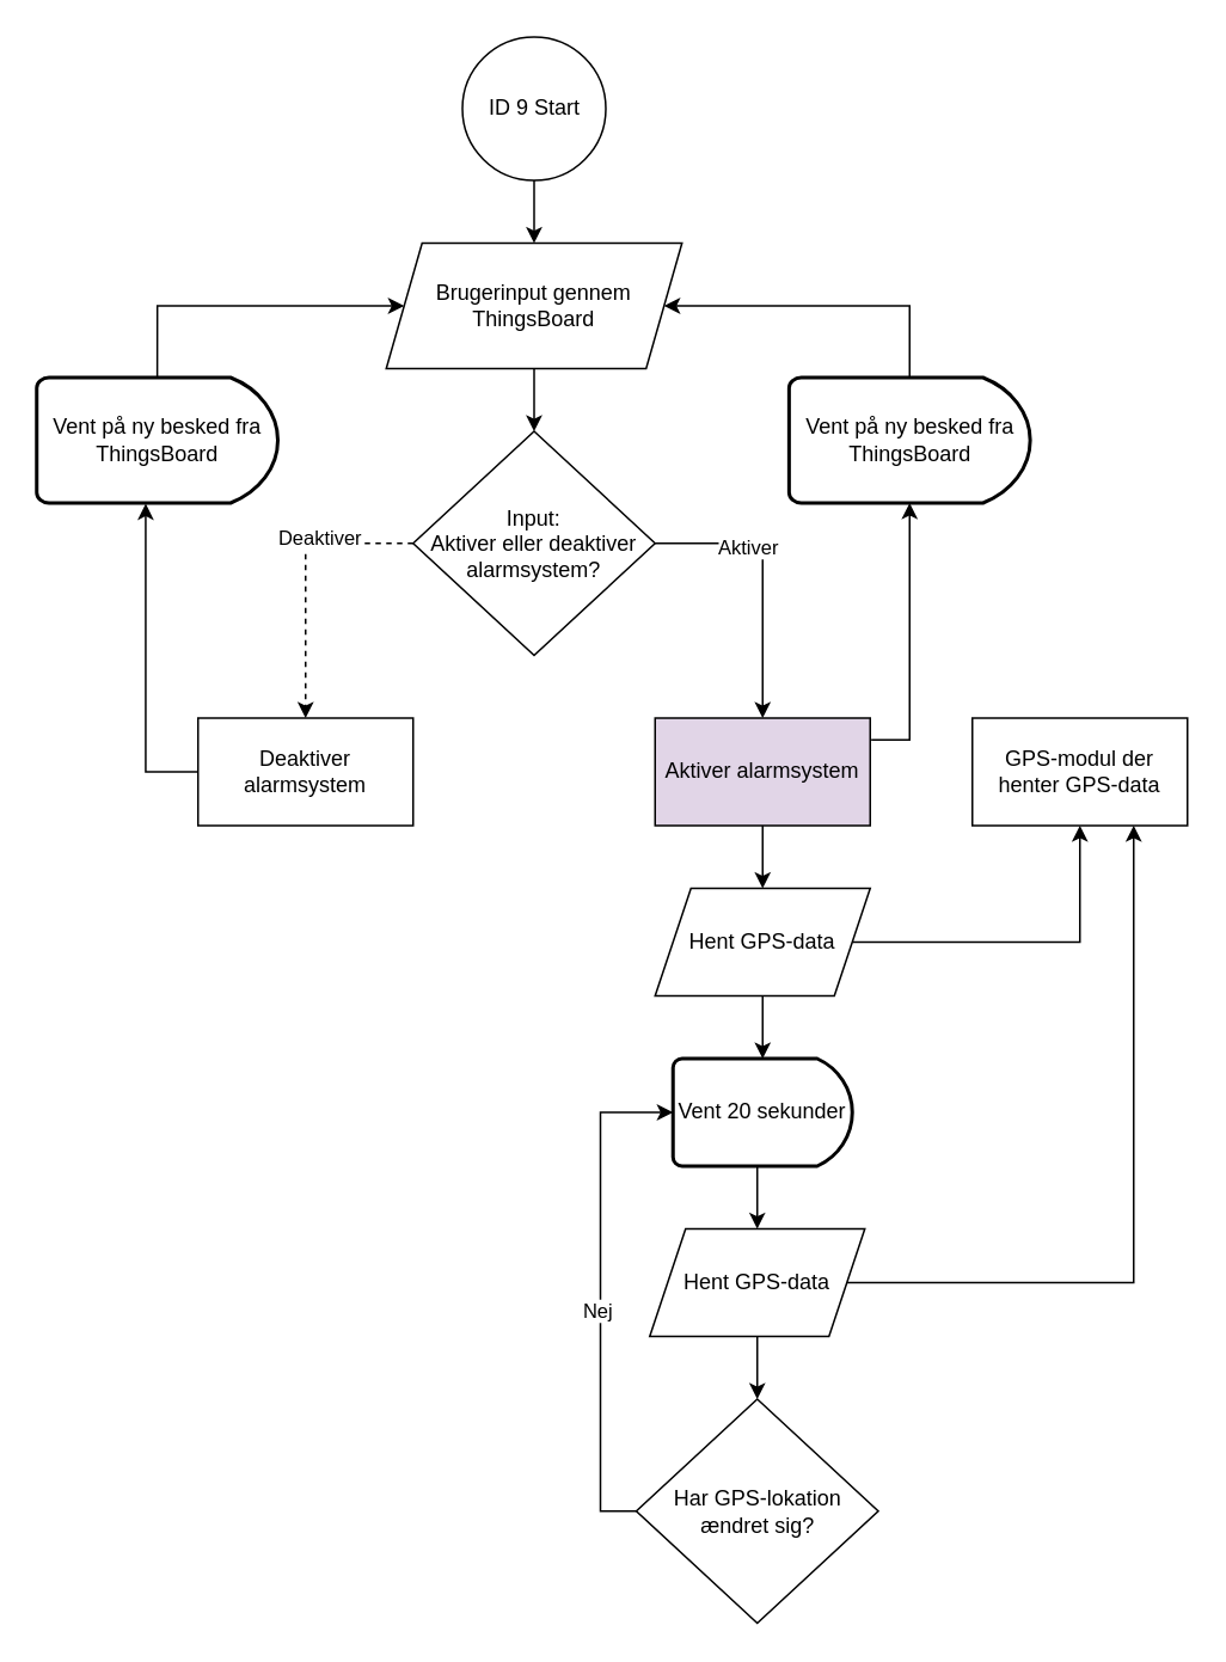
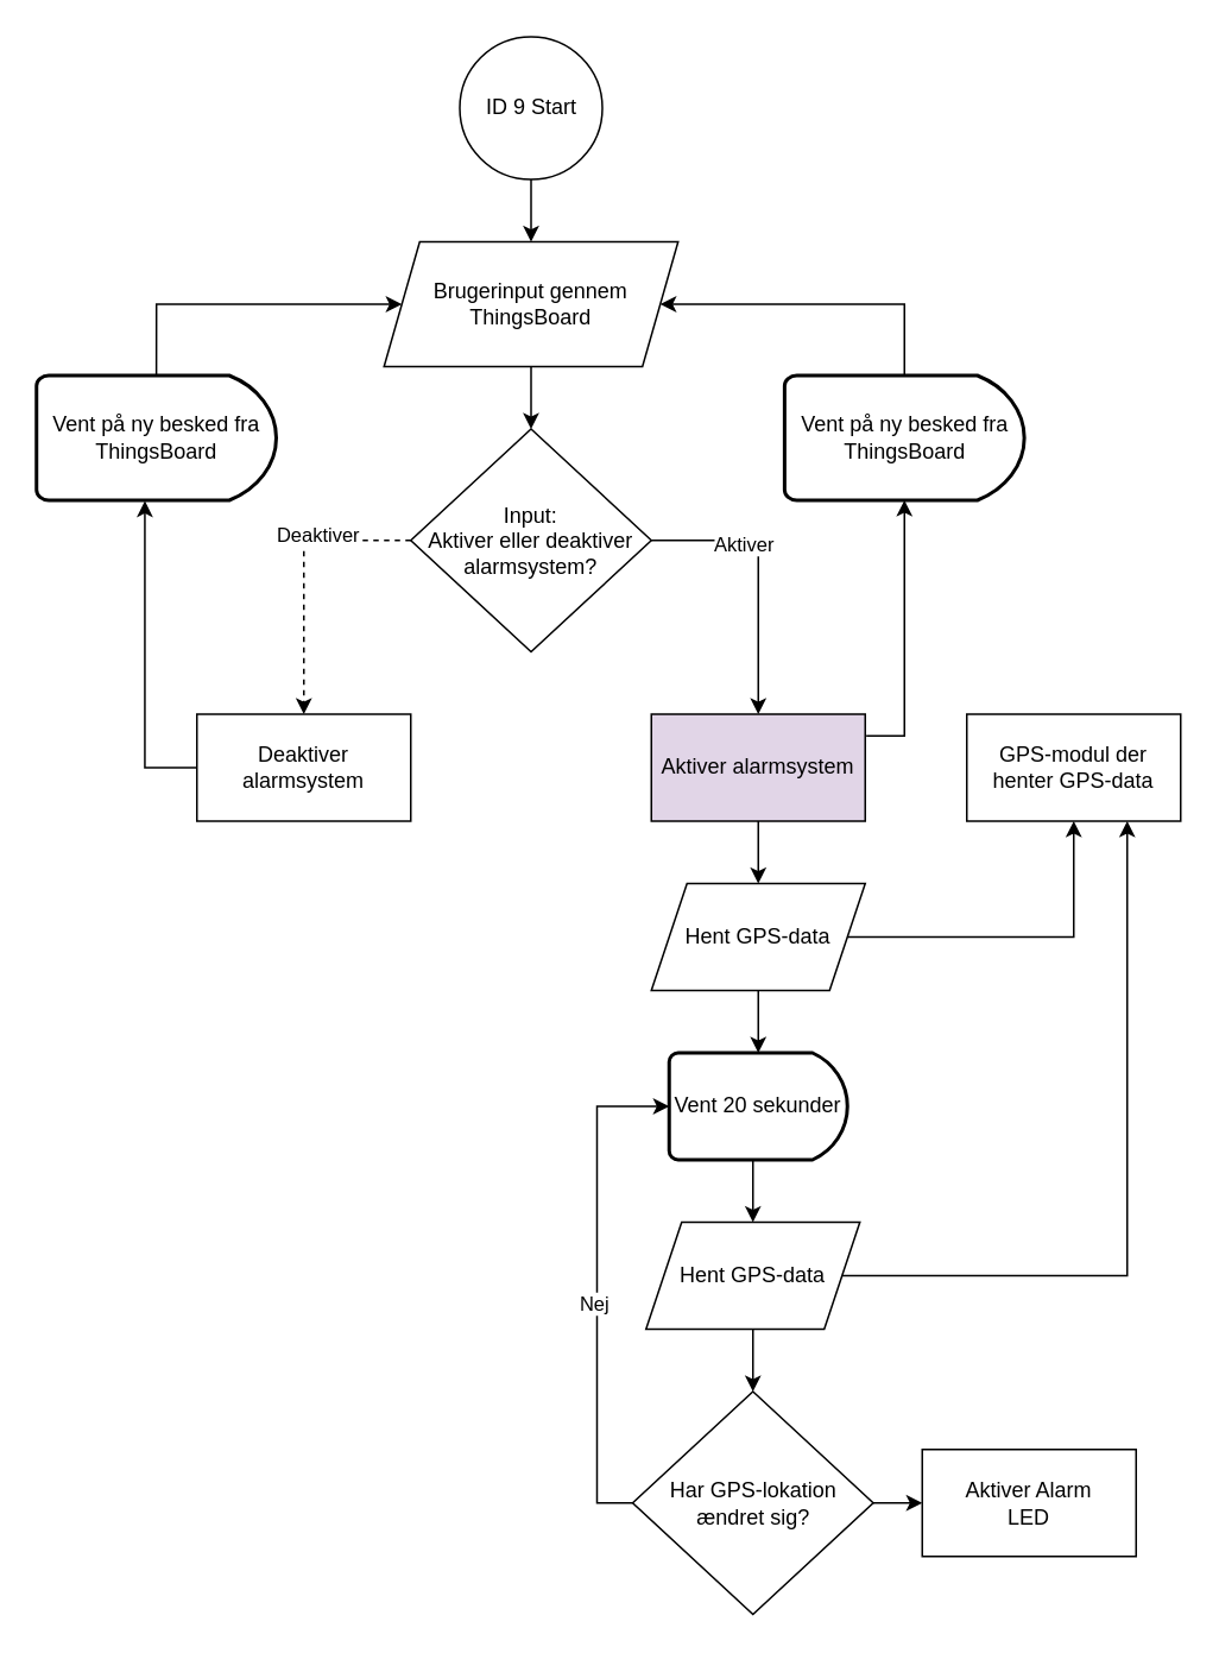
  <mxCell id="0" />
  <mxCell id="1" parent="0" />
  <mxCell id="2" value="" style="edgeStyle=orthogonalEdgeStyle;rounded=0;orthogonalLoop=1;jettySize=auto;html=1;" parent="1" source="3" target="5" edge="1"><mxGeometry relative="1" as="geometry" /></mxCell>
  <mxCell id="3" value="ID 9 Start" style="ellipse;whiteSpace=wrap;html=1;aspect=fixed;" parent="1" vertex="1"><mxGeometry x="257.5" y="20" width="80" height="80" as="geometry" /></mxCell>
  <mxCell id="4" value="" style="edgeStyle=orthogonalEdgeStyle;rounded=0;orthogonalLoop=1;jettySize=auto;html=1;" parent="1" source="5" target="10" edge="1"><mxGeometry relative="1" as="geometry" /></mxCell>
  <mxCell id="5" value="&lt;div&gt;Brugerinput gennem&lt;/div&gt;&lt;div&gt;ThingsBoard&lt;br&gt;&lt;/div&gt;" style="shape=parallelogram;perimeter=parallelogramPerimeter;whiteSpace=wrap;html=1;fixedSize=1;" parent="1" vertex="1"><mxGeometry x="215" y="135" width="165" height="70" as="geometry" /></mxCell>
  <mxCell id="6" style="edgeStyle=orthogonalEdgeStyle;rounded=0;orthogonalLoop=1;jettySize=auto;html=1;exitX=1;exitY=0.5;exitDx=0;exitDy=0;" parent="1" source="10" target="12" edge="1"><mxGeometry relative="1" as="geometry" /></mxCell>
  <mxCell id="7" value="Aktiver" style="edgeLabel;html=1;align=center;verticalAlign=middle;resizable=0;points=[];" parent="6" vertex="1" connectable="0"><mxGeometry x="-0.354" y="-2" relative="1" as="geometry"><mxPoint as="offset" /></mxGeometry></mxCell>
  <mxCell id="8" style="edgeStyle=orthogonalEdgeStyle;rounded=0;orthogonalLoop=1;jettySize=auto;html=1;exitX=0;exitY=0.5;exitDx=0;exitDy=0;entryX=0.5;entryY=0;entryDx=0;entryDy=0;dashed=1;" parent="1" source="10" target="13" edge="1"><mxGeometry relative="1" as="geometry" /></mxCell>
  <mxCell id="9" value="Deaktiver" style="edgeLabel;html=1;align=center;verticalAlign=middle;resizable=0;points=[];" parent="8" vertex="1" connectable="0"><mxGeometry x="-0.333" y="-3" relative="1" as="geometry"><mxPoint as="offset" /></mxGeometry></mxCell>
  <mxCell id="10" value="Input:&lt;br&gt;&lt;div&gt;Aktiver eller deaktiver alarmsystem?&lt;br&gt;&lt;/div&gt;" style="rhombus;whiteSpace=wrap;html=1;" parent="1" vertex="1"><mxGeometry x="230" y="240" width="135" height="125" as="geometry" /></mxCell>
  <mxCell id="11" style="edgeStyle=orthogonalEdgeStyle;rounded=0;orthogonalLoop=1;jettySize=auto;html=1;exitX=0.5;exitY=1;exitDx=0;exitDy=0;entryX=0.5;entryY=0;entryDx=0;entryDy=0;" parent="1" source="12" target="21" edge="1"><mxGeometry relative="1" as="geometry"><mxPoint x="425" y="505" as="targetPoint" /></mxGeometry></mxCell>
  <mxCell id="12" value="Aktiver alarmsystem" style="rounded=0;whiteSpace=wrap;html=1;fillColor=#e1d5e7;" parent="1" vertex="1"><mxGeometry x="365" y="400" width="120" height="60" as="geometry" /></mxCell>
  <mxCell id="13" value="Deaktiver alarmsystem" style="rounded=0;whiteSpace=wrap;html=1;" parent="1" vertex="1"><mxGeometry x="110" y="400" width="120" height="60" as="geometry" /></mxCell>
  <mxCell id="14" style="edgeStyle=orthogonalEdgeStyle;rounded=0;orthogonalLoop=1;jettySize=auto;html=1;exitX=0.5;exitY=0;exitDx=0;exitDy=0;exitPerimeter=0;entryX=0;entryY=0.5;entryDx=0;entryDy=0;" parent="1" source="15" target="5" edge="1"><mxGeometry relative="1" as="geometry"><Array as="points"><mxPoint x="87" y="170" /></Array></mxGeometry></mxCell>
  <mxCell id="15" value="&lt;div&gt;Vent på ny besked fra ThingsBoard&lt;br&gt;&lt;/div&gt;" style="strokeWidth=2;html=1;shape=mxgraph.flowchart.delay;whiteSpace=wrap;" parent="1" vertex="1"><mxGeometry x="20" y="210" width="134.5" height="70" as="geometry" /></mxCell>
  <mxCell id="16" style="edgeStyle=orthogonalEdgeStyle;rounded=0;orthogonalLoop=1;jettySize=auto;html=1;exitX=0;exitY=0.5;exitDx=0;exitDy=0;entryX=0.452;entryY=1.005;entryDx=0;entryDy=0;entryPerimeter=0;" parent="1" source="13" target="15" edge="1"><mxGeometry relative="1" as="geometry" /></mxCell>
  <mxCell id="17" style="edgeStyle=orthogonalEdgeStyle;rounded=0;orthogonalLoop=1;jettySize=auto;html=1;exitX=0.5;exitY=0;exitDx=0;exitDy=0;exitPerimeter=0;entryX=1;entryY=0.5;entryDx=0;entryDy=0;" parent="1" source="18" target="5" edge="1"><mxGeometry relative="1" as="geometry"><Array as="points"><mxPoint x="507" y="170" /></Array></mxGeometry></mxCell>
  <mxCell id="18" value="&lt;div&gt;Vent på ny besked fra ThingsBoard&lt;br&gt;&lt;/div&gt;" style="strokeWidth=2;html=1;shape=mxgraph.flowchart.delay;whiteSpace=wrap;" parent="1" vertex="1"><mxGeometry x="439.75" y="210" width="134.5" height="70" as="geometry" /></mxCell>
  <mxCell id="19" style="edgeStyle=orthogonalEdgeStyle;rounded=0;orthogonalLoop=1;jettySize=auto;html=1;exitX=1.005;exitY=0.202;exitDx=0;exitDy=0;entryX=0.5;entryY=1;entryDx=0;entryDy=0;entryPerimeter=0;exitPerimeter=0;" parent="1" source="12" target="18" edge="1"><mxGeometry relative="1" as="geometry" /></mxCell>
  <mxCell id="20" style="edgeStyle=orthogonalEdgeStyle;rounded=0;orthogonalLoop=1;jettySize=auto;html=1;exitX=1;exitY=0.5;exitDx=0;exitDy=0;entryX=0.5;entryY=1;entryDx=0;entryDy=0;" parent="1" source="21" target="22" edge="1"><mxGeometry relative="1" as="geometry" /></mxCell>
  <mxCell id="21" value="Hent GPS-data" style="shape=parallelogram;perimeter=parallelogramPerimeter;whiteSpace=wrap;html=1;fixedSize=1;" parent="1" vertex="1"><mxGeometry x="365" y="495" width="120" height="60" as="geometry" /></mxCell>
  <mxCell id="22" value="GPS-modul der henter GPS-data" style="rounded=0;whiteSpace=wrap;html=1;" parent="1" vertex="1"><mxGeometry x="542" y="400" width="120" height="60" as="geometry" /></mxCell>
  <mxCell id="23" style="edgeStyle=orthogonalEdgeStyle;rounded=0;orthogonalLoop=1;jettySize=auto;html=1;exitX=0.5;exitY=1;exitDx=0;exitDy=0;exitPerimeter=0;entryX=0.5;entryY=0;entryDx=0;entryDy=0;" parent="1" source="24" target="28" edge="1"><mxGeometry relative="1" as="geometry"><mxPoint x="424.5" y="685" as="targetPoint" /></mxGeometry></mxCell>
  <mxCell id="24" value="Vent 20 sekunder" style="strokeWidth=2;html=1;shape=mxgraph.flowchart.delay;whiteSpace=wrap;" parent="1" vertex="1"><mxGeometry x="375" y="590" width="100" height="60" as="geometry" /></mxCell>
  <mxCell id="25" style="edgeStyle=orthogonalEdgeStyle;rounded=0;orthogonalLoop=1;jettySize=auto;html=1;exitX=0.5;exitY=1;exitDx=0;exitDy=0;entryX=0.5;entryY=0;entryDx=0;entryDy=0;entryPerimeter=0;" parent="1" source="21" target="24" edge="1"><mxGeometry relative="1" as="geometry" /></mxCell>
  <mxCell id="26" style="edgeStyle=orthogonalEdgeStyle;rounded=0;orthogonalLoop=1;jettySize=auto;html=1;exitX=1;exitY=0.5;exitDx=0;exitDy=0;entryX=0.75;entryY=1;entryDx=0;entryDy=0;" parent="1" source="28" target="22" edge="1"><mxGeometry relative="1" as="geometry" /></mxCell>
  <mxCell id="27" style="edgeStyle=orthogonalEdgeStyle;rounded=0;orthogonalLoop=1;jettySize=auto;html=1;exitX=0.5;exitY=1;exitDx=0;exitDy=0;entryX=0.5;entryY=0;entryDx=0;entryDy=0;" parent="1" source="28" target="30" edge="1"><mxGeometry relative="1" as="geometry" /></mxCell>
  <mxCell id="28" value="Hent GPS-data" style="shape=parallelogram;perimeter=parallelogramPerimeter;whiteSpace=wrap;html=1;fixedSize=1;" parent="1" vertex="1"><mxGeometry x="362" y="685" width="120" height="60" as="geometry" /></mxCell>
+ <mxCell id="29" style="edgeStyle=orthogonalEdgeStyle;rounded=0;orthogonalLoop=1;jettySize=auto;html=1;exitX=1;exitY=0.5;exitDx=0;exitDy=0;entryX=0;entryY=0.5;entryDx=0;entryDy=0;" parent="1" source="30" target="33" edge="1"><mxGeometry relative="1" as="geometry" /></mxCell>
  <mxCell id="30" value="&lt;div&gt;Har GPS-lokation&lt;/div&gt;&lt;div&gt;ændret sig?&lt;br&gt;&lt;/div&gt;" style="rhombus;whiteSpace=wrap;html=1;" parent="1" vertex="1"><mxGeometry x="354.5" y="780" width="135" height="125" as="geometry" /></mxCell>
  <mxCell id="31" style="edgeStyle=orthogonalEdgeStyle;rounded=0;orthogonalLoop=1;jettySize=auto;html=1;exitX=0;exitY=0.5;exitDx=0;exitDy=0;entryX=0;entryY=0.5;entryDx=0;entryDy=0;entryPerimeter=0;" parent="1" source="30" target="24" edge="1"><mxGeometry relative="1" as="geometry" /></mxCell>
  <mxCell id="32" value="Nej" style="edgeLabel;html=1;align=center;verticalAlign=middle;resizable=0;points=[];" parent="31" vertex="1" connectable="0"><mxGeometry x="0.27" y="3" relative="1" as="geometry"><mxPoint x="1" y="48" as="offset" /></mxGeometry></mxCell>
+ <mxCell id="33" value="&lt;div&gt;Aktiver Alarm&lt;/div&gt;&lt;div&gt;LED&lt;br&gt;&lt;/div&gt;" style="rounded=0;whiteSpace=wrap;html=1;" parent="1" vertex="1"><mxGeometry x="517" y="812.5" width="120" height="60" as="geometry" /></mxCell>
